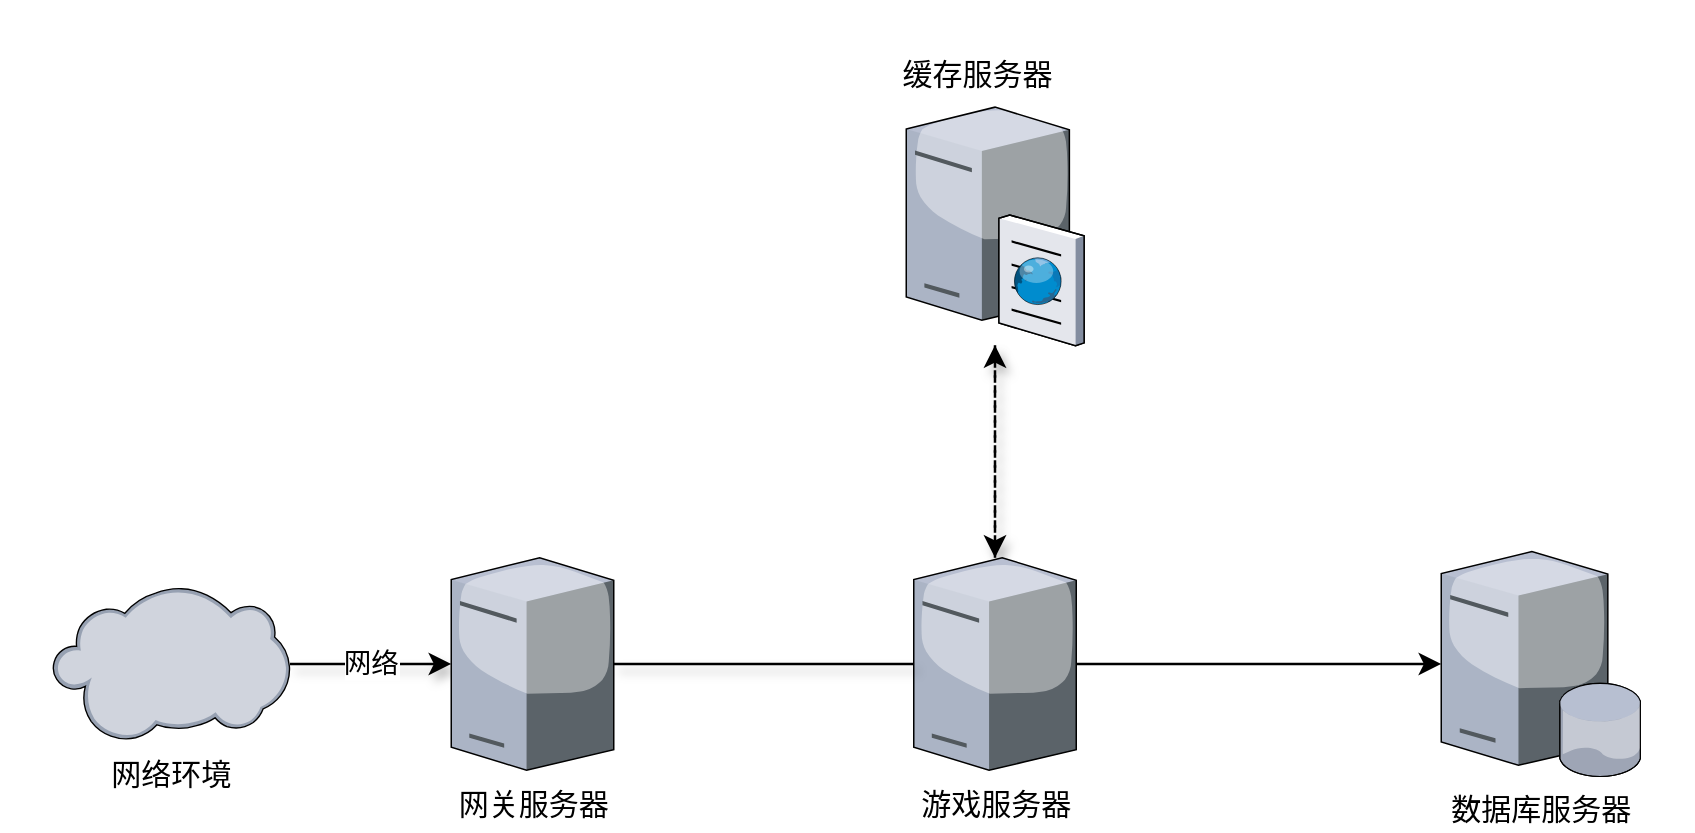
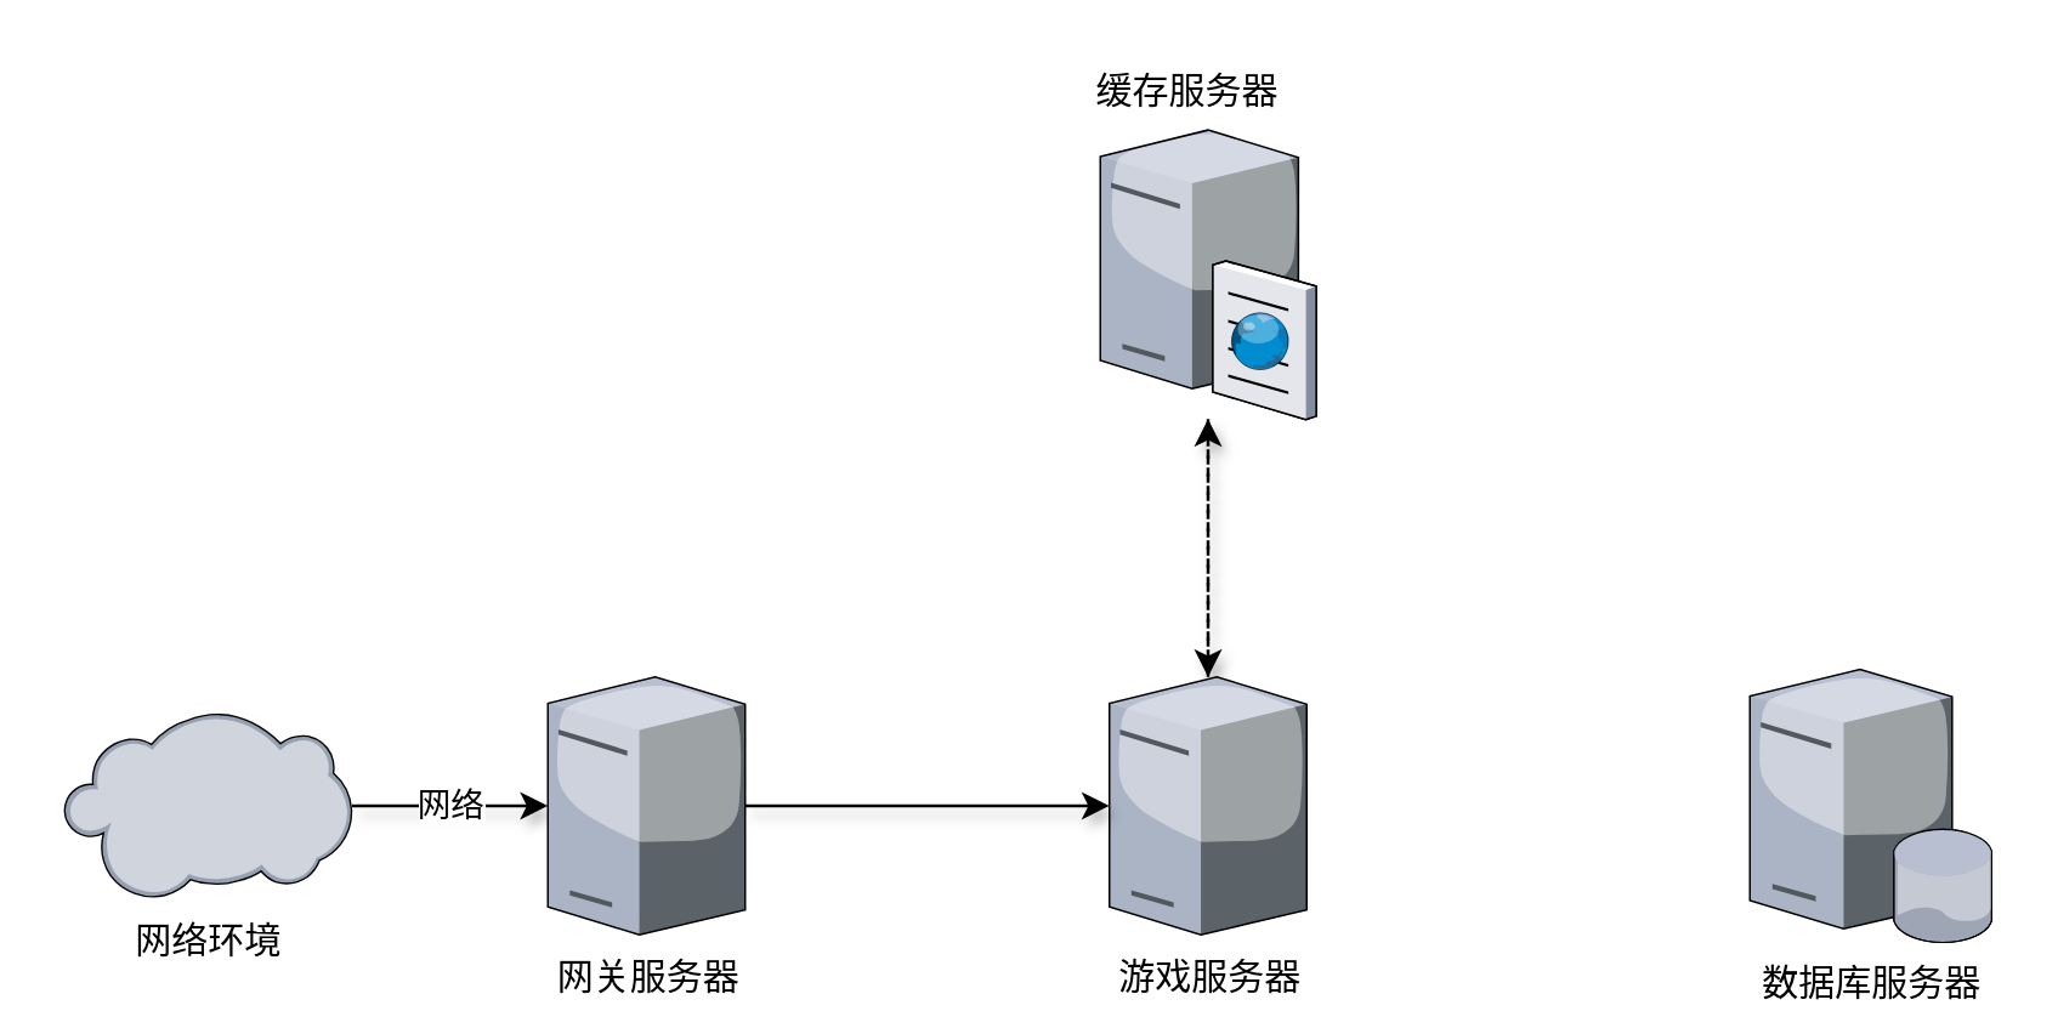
  <mxCell id="0" />
  <mxCell id="1" parent="0" />
  <mxCell id="2" parent="1" style="edgeStyle=orthogonalEdgeStyle;rounded=0;comic=0;orthogonalLoop=1;jettySize=auto;html=1;shadow=1;strokeColor=#000000;dashed=1;" edge="1" target="5" source="7"><mxGeometry as="geometry" relative="1" /></mxCell>
  <mxCell id="3" value="数据库服务器" parent="1" vertex="1" style="verticalLabelPosition=bottom;aspect=fixed;html=1;verticalAlign=top;strokeColor=none;align=center;outlineConnect=0;shape=mxgraph.citrix.database_server;"><mxGeometry as="geometry" height="90" width="80" y="220" x="576" /></mxCell>
  <mxCell id="4" parent="1" style="edgeStyle=orthogonalEdgeStyle;rounded=0;comic=0;orthogonalLoop=1;jettySize=auto;html=1;shadow=1;strokeColor=#000000;dashed=1;" edge="1" target="7" source="5"><mxGeometry as="geometry" relative="1" /></mxCell>
  <mxCell id="5" value="" parent="1" vertex="1" style="verticalLabelPosition=bottom;aspect=fixed;html=1;verticalAlign=top;strokeColor=none;align=center;outlineConnect=0;shape=mxgraph.citrix.cache_server;"><mxGeometry as="geometry" height="97.5" width="71" y="40" x="362" /></mxCell>
- <mxCell id="6" parent="1" style="edgeStyle=orthogonalEdgeStyle;rounded=0;orthogonalLoop=1;jettySize=auto;html=1;" edge="1" target="3" source="7"><mxGeometry as="geometry" relative="1" /></mxCell>
  <mxCell id="7" value="游戏服务器" parent="1" vertex="1" style="verticalLabelPosition=bottom;aspect=fixed;html=1;verticalAlign=top;strokeColor=none;align=center;outlineConnect=0;shape=mxgraph.citrix.license_server;"><mxGeometry as="geometry" height="85" width="65" y="222.5" x="365" /></mxCell>
  <mxCell id="8" value="网络" parent="1" style="edgeStyle=orthogonalEdgeStyle;rounded=0;comic=0;orthogonalLoop=1;jettySize=auto;html=1;shadow=1;strokeColor=#000000;" edge="1" target="11" source="9"><mxGeometry as="geometry" relative="1" /></mxCell>
  <mxCell id="9" value="&lt;font style=&quot;background-color: rgb(255 , 255 , 255)&quot;&gt;网络环境&lt;/font&gt;" parent="1" vertex="1" style="verticalLabelPosition=bottom;aspect=fixed;html=1;verticalAlign=top;strokeColor=none;align=center;outlineConnect=0;shape=mxgraph.citrix.cloud;"><mxGeometry as="geometry" height="62" width="95" y="234" x="20.5" /></mxCell>
- <mxCell id="10" parent="1" style="edgeStyle=orthogonalEdgeStyle;rounded=0;comic=0;orthogonalLoop=1;jettySize=auto;html=1;shadow=1;strokeColor=#000000;endArrow=none;" edge="1" target="7" source="11"><mxGeometry as="geometry" relative="1" /></mxCell>
+ <mxCell id="10" parent="1" style="edgeStyle=orthogonalEdgeStyle;rounded=0;comic=0;orthogonalLoop=1;jettySize=auto;html=1;shadow=1;strokeColor=#000000;" edge="1" target="7" source="11"><mxGeometry as="geometry" relative="1" /></mxCell>
  <mxCell id="11" value="网关服务器" parent="1" vertex="1" style="verticalLabelPosition=bottom;aspect=fixed;html=1;verticalAlign=top;strokeColor=none;align=center;outlineConnect=0;shape=mxgraph.citrix.tower_server;"><mxGeometry as="geometry" height="85" width="65" y="222.5" x="180" /></mxCell>
  <mxCell id="12" value="缓存服务器&lt;br&gt;" parent="1" vertex="1" style="text;html=1;resizable=0;points=[];autosize=1;align=left;verticalAlign=top;spacingTop=-4;"><mxGeometry as="geometry" height="20" width="80" y="20" x="359" /></mxCell>
